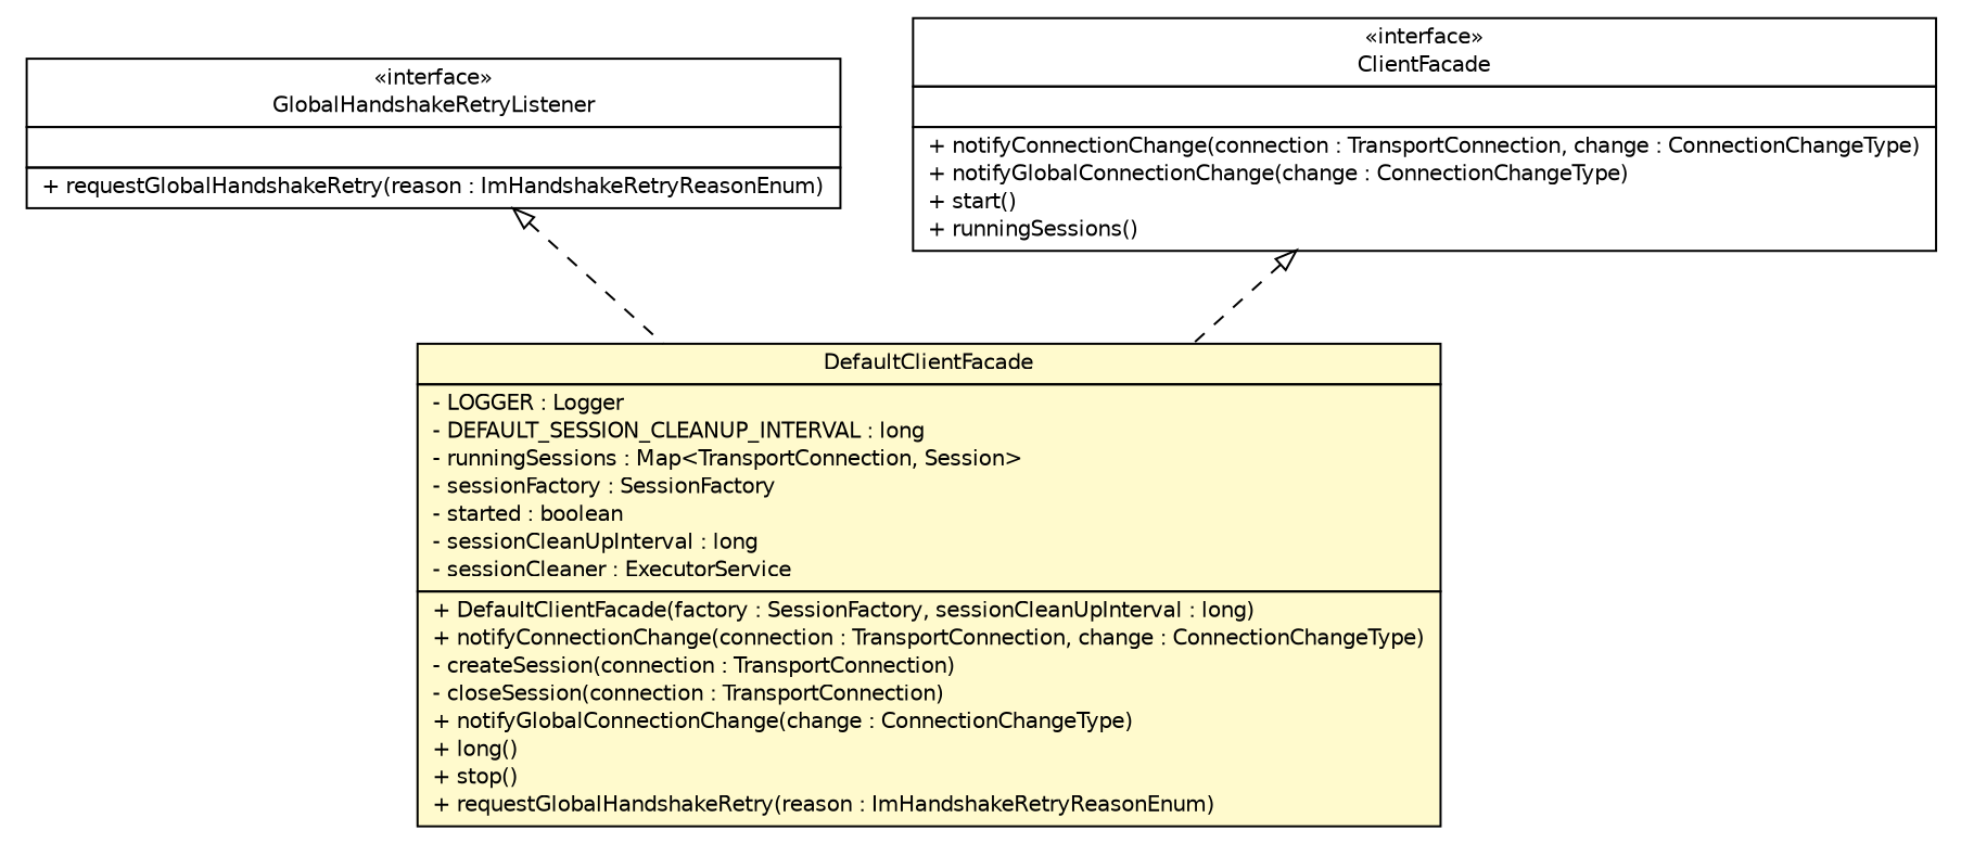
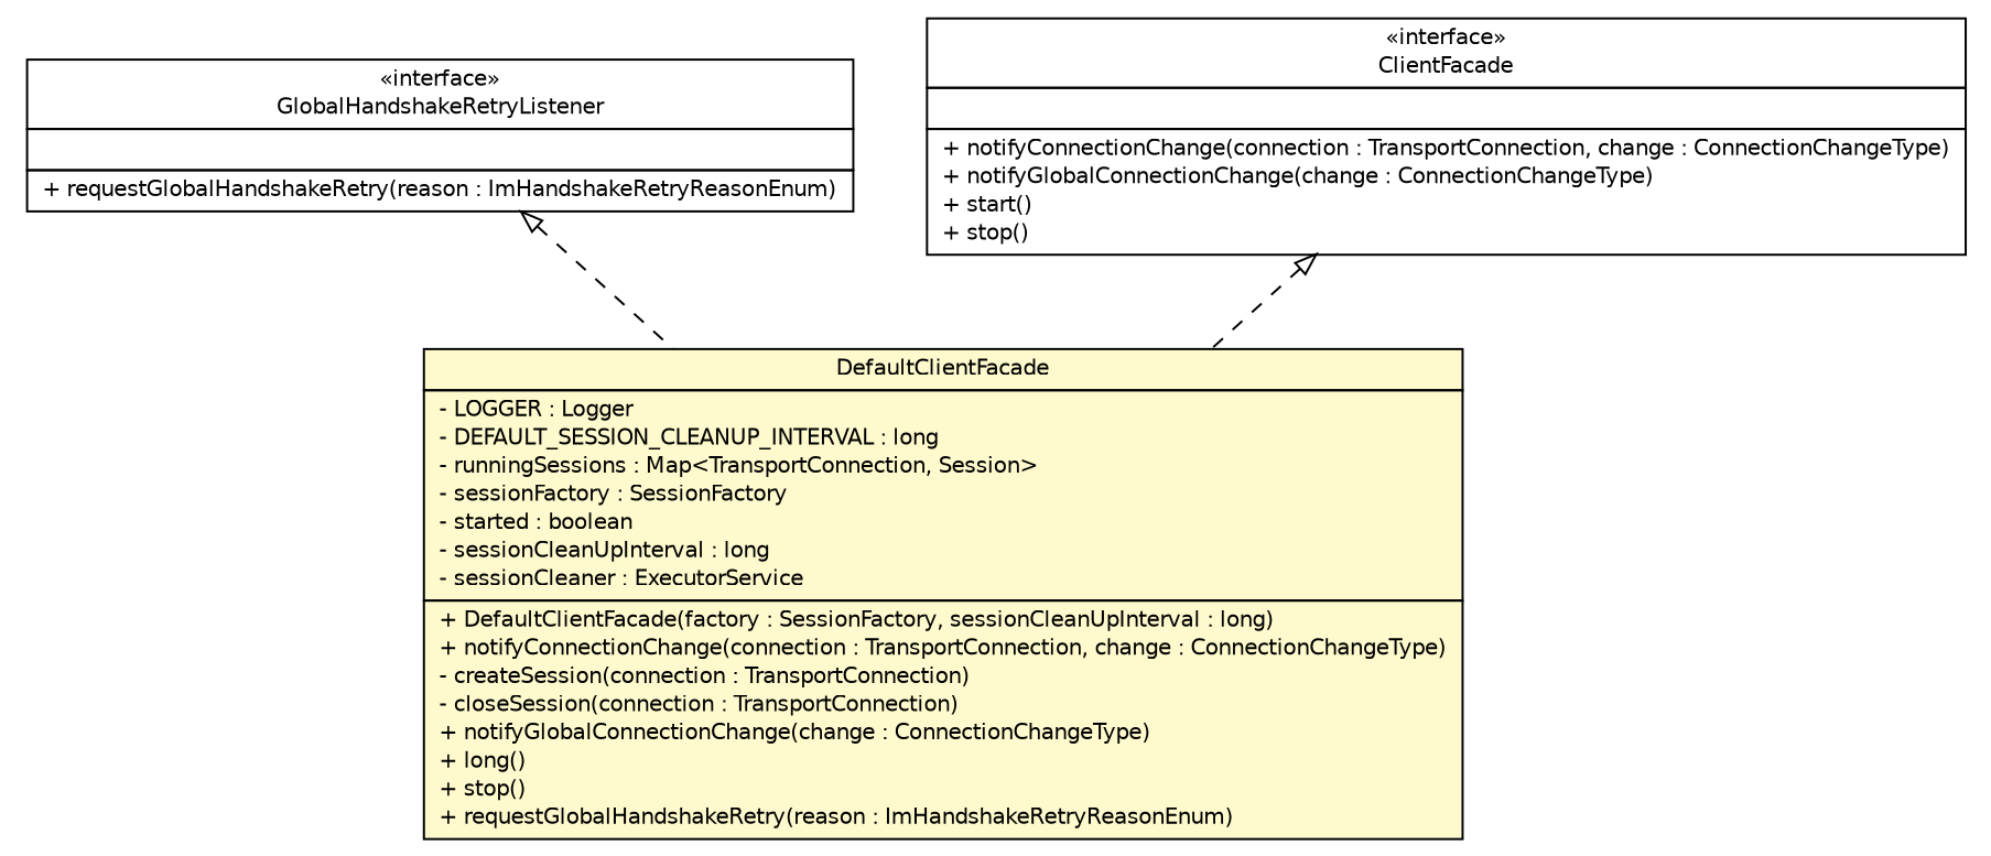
  digraph {
    nodesep=0.25
    ranksep=0.5
    node [fontcolor=black fontname=Helvetica fontsize=10.0 shape=plaintext]
    edge [arrowtail=empty dir=back fontname=Helvetica fontsize=10 headport=p labelfontname=Helvetica labelfontsize=10 style=dashed tailport=p]
    n1 [label=<<table title="de.hsbremen.tc.tnc.tnccs.im.GlobalHandshakeRetryListener" border="0" cellborder="1" cellspacing="0" cellpadding="2" port="p" href="../im/GlobalHandshakeRetryListener.html"> 		<tr><td><table border="0" cellspacing="0" cellpadding="1"> <tr><td align="center" balign="center"> &#171;interface&#187; </td></tr> <tr><td align="center" balign="center"> GlobalHandshakeRetryListener </td></tr> 		</table></td></tr> 		<tr><td><table border="0" cellspacing="0" cellpadding="1"> <tr><td align="left" balign="left">  </td></tr> 		</table></td></tr> 		<tr><td><table border="0" cellspacing="0" cellpadding="1"> <tr><td align="left" balign="left"> + requestGlobalHandshakeRetry(reason : ImHandshakeRetryReasonEnum) </td></tr> 		</table></td></tr> 		</table>>]
    n2 [label=<<table title="de.hsbremen.tc.tnc.tnccs.client.DefaultClientFacade" border="0" cellborder="1" cellspacing="0" cellpadding="2" port="p" bgcolor="lemonChiffon" href="./DefaultClientFacade.html"> 		<tr><td><table border="0" cellspacing="0" cellpadding="1"> <tr><td align="center" balign="center"> DefaultClientFacade </td></tr> 		</table></td></tr> 		<tr><td><table border="0" cellspacing="0" cellpadding="1"> <tr><td align="left" balign="left"> - LOGGER : Logger </td></tr> <tr><td align="left" balign="left"> - DEFAULT_SESSION_CLEANUP_INTERVAL : long </td></tr> <tr><td align="left" balign="left"> - runningSessions : Map&lt;TransportConnection, Session&gt; </td></tr> <tr><td align="left" balign="left"> - sessionFactory : SessionFactory </td></tr> <tr><td align="left" balign="left"> - started : boolean </td></tr> <tr><td align="left" balign="left"> - sessionCleanUpInterval : long </td></tr> <tr><td align="left" balign="left"> - sessionCleaner : ExecutorService </td></tr> 		</table></td></tr> 		<tr><td><table border="0" cellspacing="0" cellpadding="1"> <tr><td align="left" balign="left"> + DefaultClientFacade(factory : SessionFactory, sessionCleanUpInterval : long) </td></tr> <tr><td align="left" balign="left"> + notifyConnectionChange(connection : TransportConnection, change : ConnectionChangeType) </td></tr> <tr><td align="left" balign="left"> - createSession(connection : TransportConnection) </td></tr> <tr><td align="left" balign="left"> - closeSession(connection : TransportConnection) </td></tr> <tr><td align="left" balign="left"> + notifyGlobalConnectionChange(change : ConnectionChangeType) </td></tr> <tr><td align="left" balign="left"> + long() </td></tr> <tr><td align="left" balign="left"> + stop() </td></tr> <tr><td align="left" balign="left"> + requestGlobalHandshakeRetry(reason : ImHandshakeRetryReasonEnum) </td></tr> 		</table></td></tr> 		</table>>]
-   n3 [label=<<table title="de.hsbremen.tc.tnc.tnccs.client.ClientFacade" border="0" cellborder="1" cellspacing="0" cellpadding="2" port="p" href="./ClientFacade.html"> 		<tr><td><table border="0" cellspacing="0" cellpadding="1"> <tr><td align="center" balign="center"> &#171;interface&#187; </td></tr> <tr><td align="center" balign="center"> ClientFacade </td></tr> 		</table></td></tr> 		<tr><td><table border="0" cellspacing="0" cellpadding="1"> <tr><td align="left" balign="left">  </td></tr> 		</table></td></tr> 		<tr><td><table border="0" cellspacing="0" cellpadding="1"> <tr><td align="left" balign="left"> + notifyConnectionChange(connection : TransportConnection, change : ConnectionChangeType) </td></tr> <tr><td align="left" balign="left"> + notifyGlobalConnectionChange(change : ConnectionChangeType) </td></tr> <tr><td align="left" balign="left"> + start() </td></tr> <tr><td align="left" balign="left"> + runningSessions() </td></tr> 		</table></td></tr> 		</table>>]
+   n3 [label=<<table title="de.hsbremen.tc.tnc.tnccs.client.ClientFacade" border="0" cellborder="1" cellspacing="0" cellpadding="2" port="p" href="./ClientFacade.html"> 		<tr><td><table border="0" cellspacing="0" cellpadding="1"> <tr><td align="center" balign="center"> &#171;interface&#187; </td></tr> <tr><td align="center" balign="center"> ClientFacade </td></tr> 		</table></td></tr> 		<tr><td><table border="0" cellspacing="0" cellpadding="1"> <tr><td align="left" balign="left">  </td></tr> 		</table></td></tr> 		<tr><td><table border="0" cellspacing="0" cellpadding="1"> <tr><td align="left" balign="left"> + notifyConnectionChange(connection : TransportConnection, change : ConnectionChangeType) </td></tr> <tr><td align="left" balign="left"> + notifyGlobalConnectionChange(change : ConnectionChangeType) </td></tr> <tr><td align="left" balign="left"> + start() </td></tr> <tr><td align="left" balign="left"> + stop() </td></tr> 		</table></td></tr> 		</table>>]
    n1 -> n2
    n3 -> n2
  }
